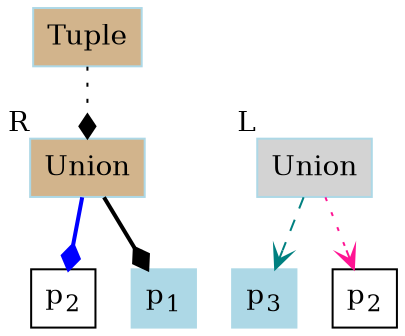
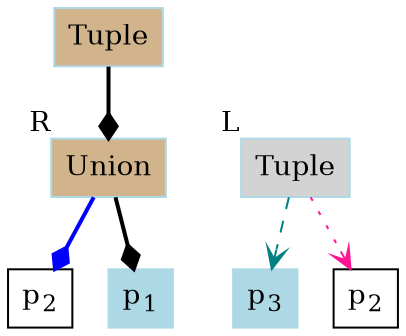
  digraph {
    node [color=lightblue margin=0.1 shape=box style=filled]
    edge [arrowhead=diamond color=black style=bold]
    n1 [fillcolor=tan height=0 label=Union width=0 xlabel=R]
-   n2 [fillcolor=lightgrey height=0 label=Union width=0 xlabel=L]
+   n2 [fillcolor=lightgrey height=0 label=Tuple width=0 xlabel=L]
    n3 [height=0 label=<p<SUB>2</SUB>> width=0 color="" style=""]
    n4 [height=0 label=<p<SUB>1</SUB>> width=0]
    n5 [height=0 label=<p<SUB>3</SUB>> width=0]
    n6 [height=0 label=<p<SUB>2</SUB>> width=0 color="" style=""]
    n7 [fillcolor=tan height=0 label=Tuple width=0]
    subgraph sub_1 {
      rank=same
      n1
      n2
    }
    n1 -> n3 [color=blue]
    n1 -> n4
    n2 -> n5 [arrowhead=vee color=teal style=dashed]
    n2 -> n6 [arrowhead=vee color=deeppink style=dotted]
-   n7 -> n1 [style=dotted]
+   n7 -> n1
  }
